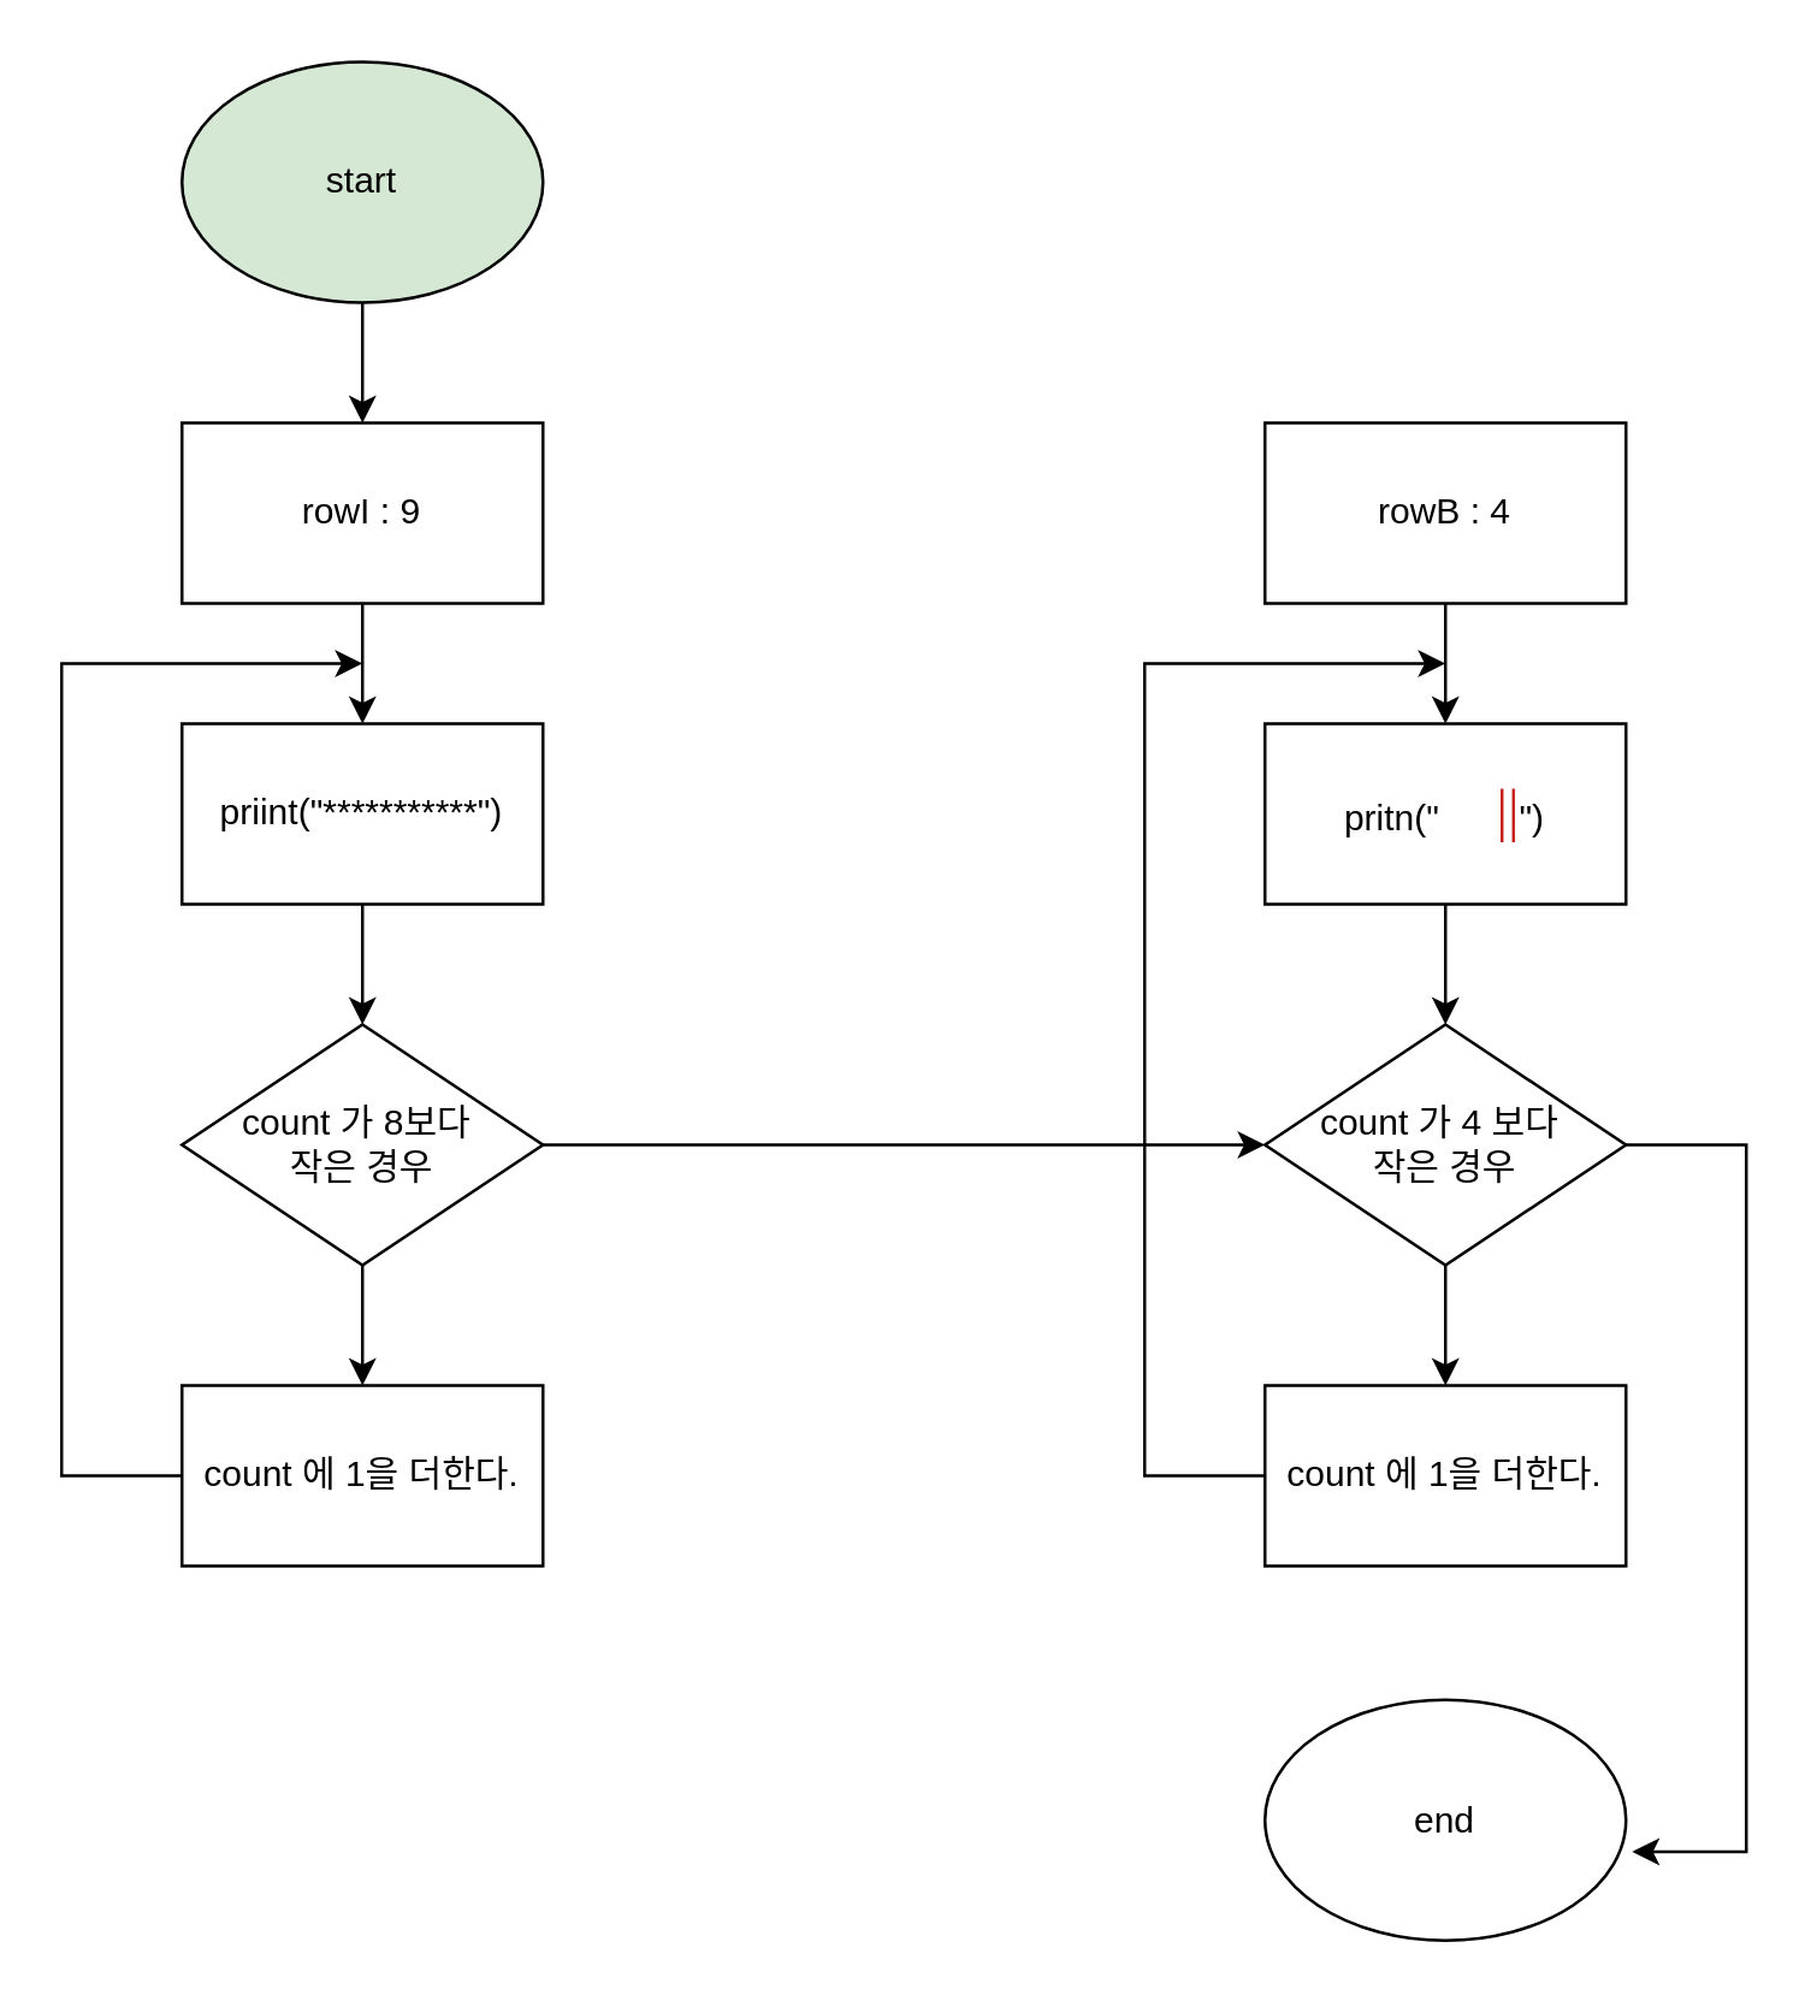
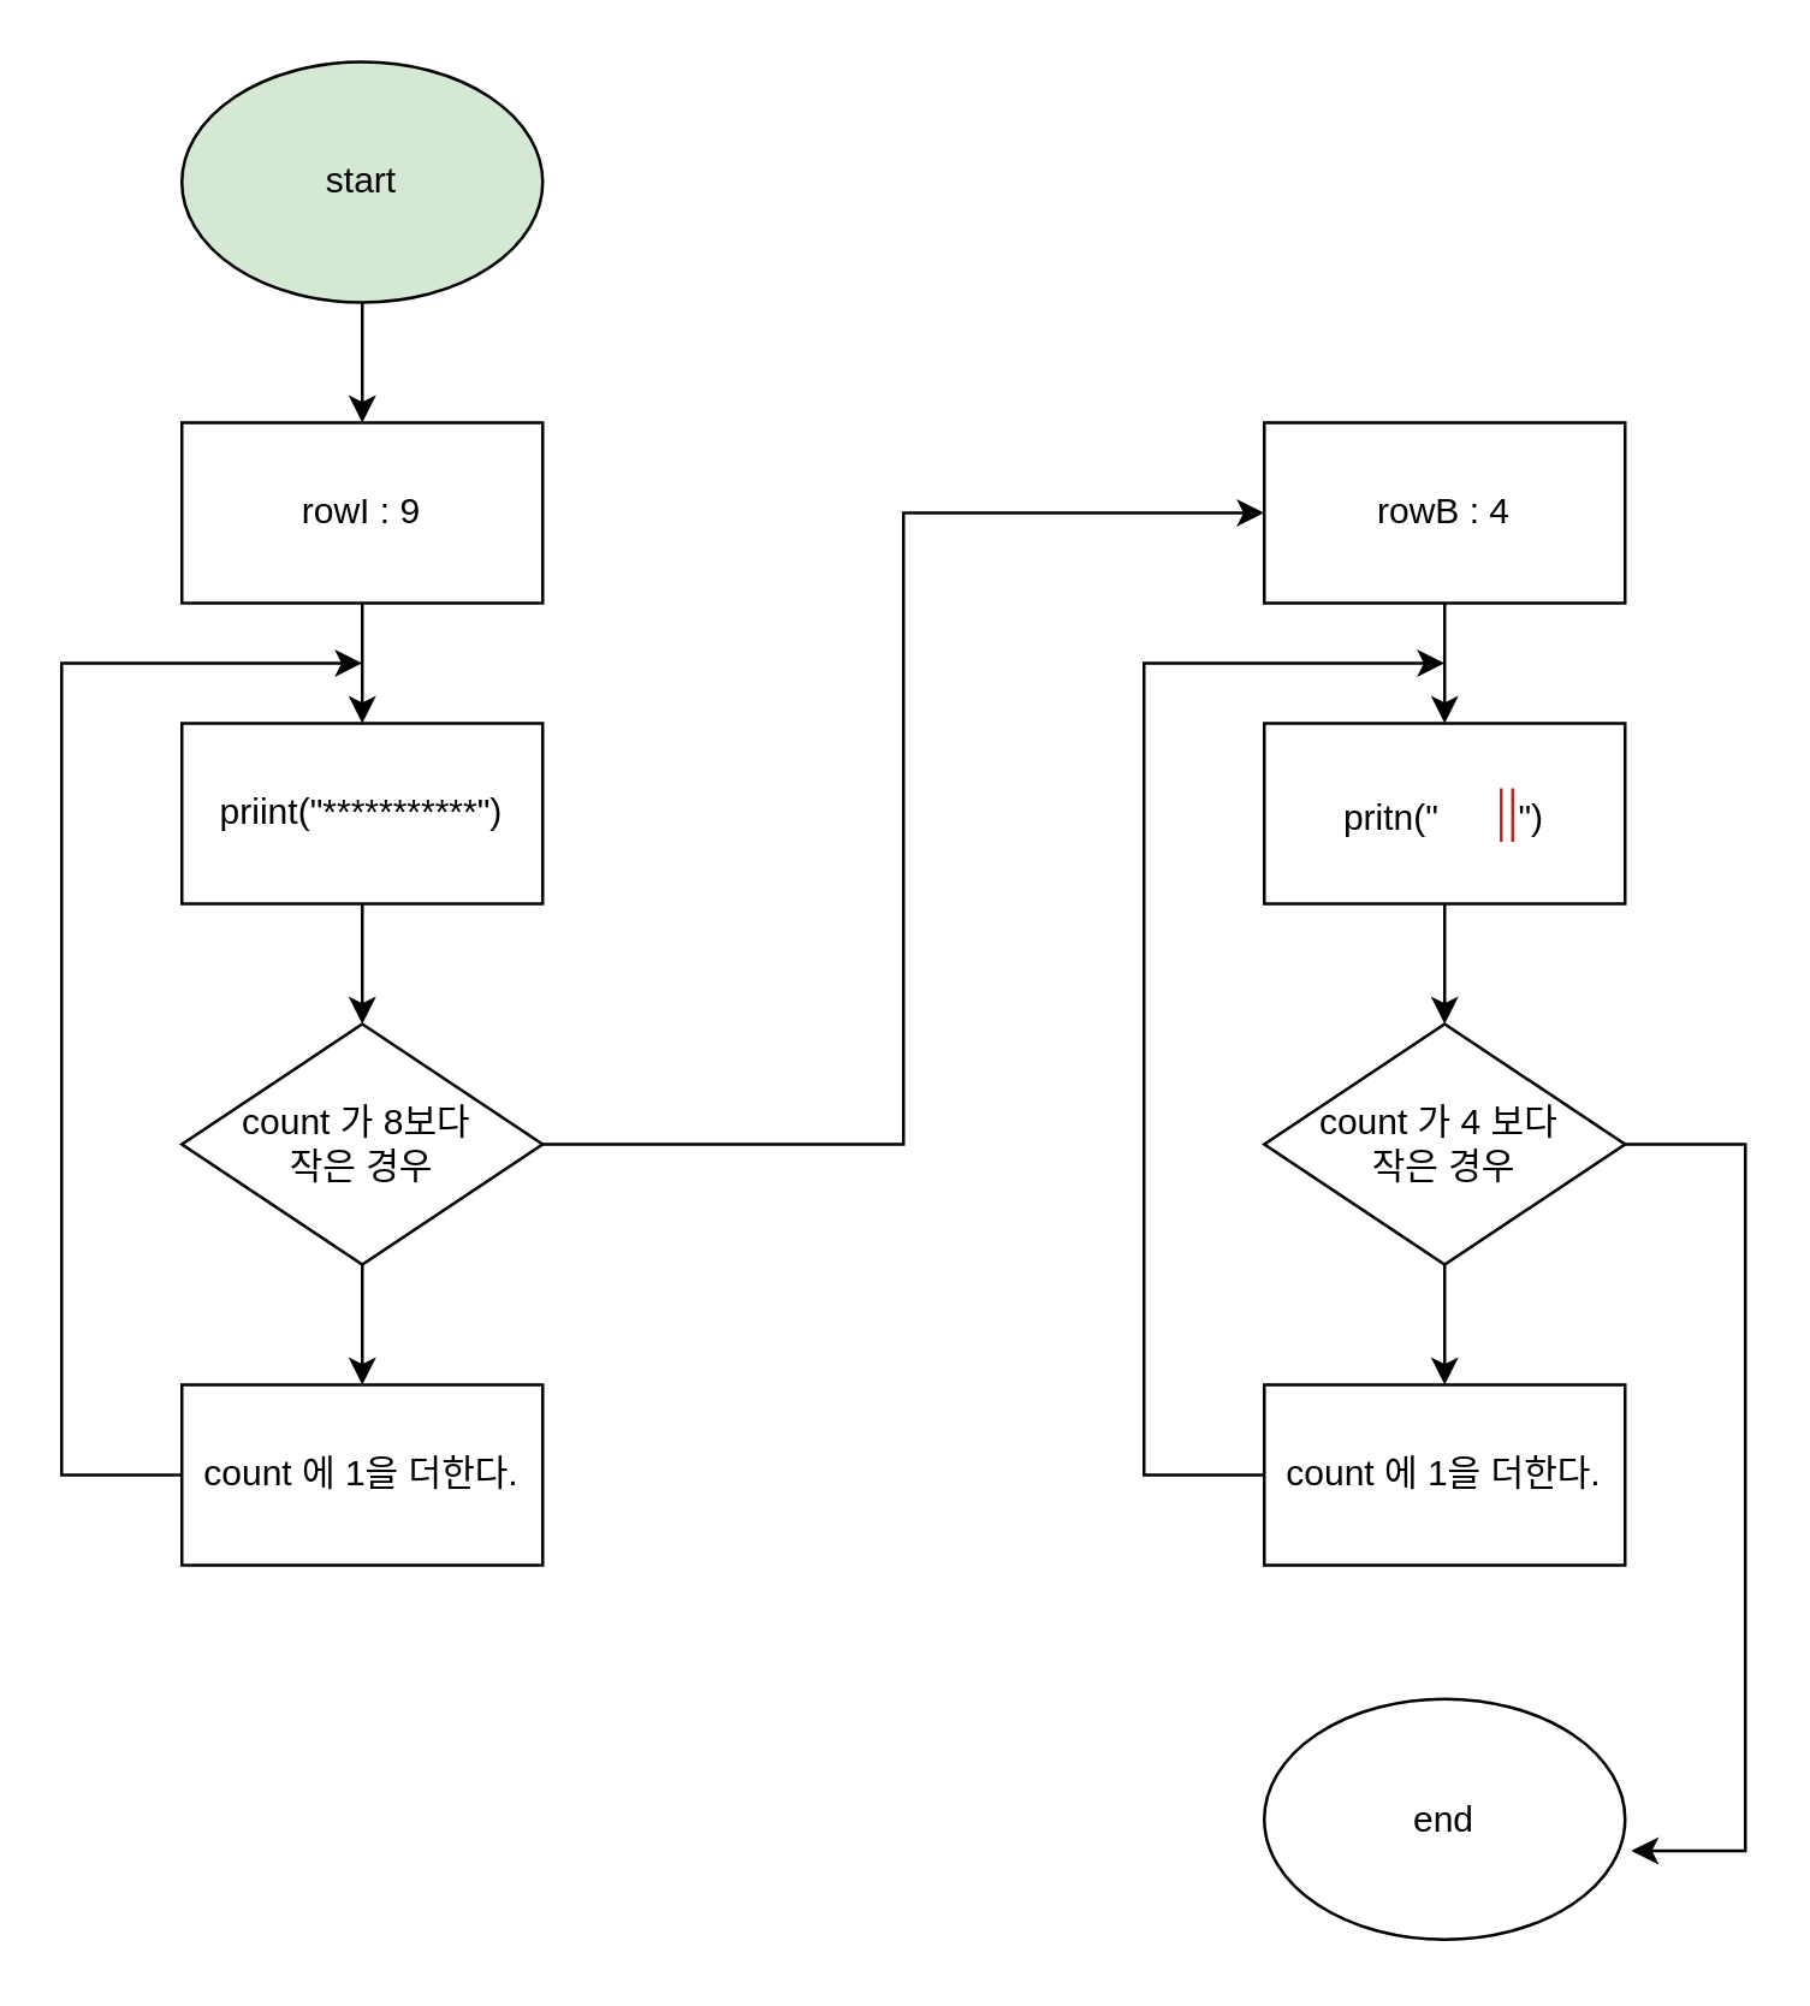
  <mxCell id="0" />
  <mxCell id="1" parent="0" />
  <mxCell id="2" value="start" style="ellipse;whiteSpace=wrap;html=1;fillColor=#d5e8d4;" vertex="1" parent="1"><mxGeometry x="60" y="20" width="120" height="80" as="geometry" /></mxCell>
  <mxCell id="3" style="edgeStyle=orthogonalEdgeStyle;rounded=0;orthogonalLoop=1;jettySize=auto;html=1;exitX=0.5;exitY=1;exitDx=0;exitDy=0;entryX=0.5;entryY=0;entryDx=0;entryDy=0;" edge="1" parent="1" source="4" target="14"><mxGeometry relative="1" as="geometry" /></mxCell>
  <mxCell id="4" value="rowI : 9" style="rounded=0;whiteSpace=wrap;html=1;" vertex="1" parent="1"><mxGeometry x="60" y="140" width="120" height="60" as="geometry" /></mxCell>
  <mxCell id="5" style="edgeStyle=orthogonalEdgeStyle;rounded=0;orthogonalLoop=1;jettySize=auto;html=1;exitX=0.5;exitY=1;exitDx=0;exitDy=0;entryX=0.5;entryY=0;entryDx=0;entryDy=0;" edge="1" parent="1" source="7" target="8"><mxGeometry relative="1" as="geometry" /></mxCell>
- <mxCell id="6" style="edgeStyle=orthogonalEdgeStyle;rounded=0;orthogonalLoop=1;jettySize=auto;html=1;exitX=1;exitY=0.5;exitDx=0;exitDy=0;" edge="1" parent="1" source="7" target="19"><mxGeometry relative="1" as="geometry"><mxPoint x="300" y="150" as="targetPoint" /></mxGeometry></mxCell>
+ <mxCell id="6" style="edgeStyle=orthogonalEdgeStyle;rounded=0;orthogonalLoop=1;jettySize=auto;html=1;exitX=1;exitY=0.5;exitDx=0;exitDy=0;entryX=0;entryY=0.5;entryDx=0;entryDy=0;" edge="1" parent="1" source="7" target="12"><mxGeometry relative="1" as="geometry"><mxPoint x="300" y="150" as="targetPoint" /></mxGeometry></mxCell>
  <mxCell id="7" value="count 가 8보다&amp;nbsp;&lt;br&gt;작은 경우" style="rhombus;whiteSpace=wrap;html=1;" vertex="1" parent="1"><mxGeometry x="60" y="340" width="120" height="80" as="geometry" /></mxCell>
  <mxCell id="8" value="count 에 1을 더한다." style="rounded=0;whiteSpace=wrap;html=1;" vertex="1" parent="1"><mxGeometry x="60" y="460" width="120" height="60" as="geometry" /></mxCell>
  <mxCell id="9" value="" style="endArrow=classic;html=1;rounded=0;exitX=0.5;exitY=1;exitDx=0;exitDy=0;entryX=0.5;entryY=0;entryDx=0;entryDy=0;" edge="1" parent="1" source="2" target="4"><mxGeometry width="50" height="50" relative="1" as="geometry"><mxPoint x="330" y="430" as="sourcePoint" /><mxPoint x="380" y="380" as="targetPoint" /><Array as="points" /></mxGeometry></mxCell>
  <mxCell id="10" value="" style="endArrow=classic;html=1;rounded=0;exitX=0;exitY=0.5;exitDx=0;exitDy=0;" edge="1" parent="1" source="8"><mxGeometry width="50" height="50" relative="1" as="geometry"><mxPoint x="330" y="430" as="sourcePoint" /><mxPoint x="120" y="220" as="targetPoint" /><Array as="points"><mxPoint x="20" y="490" /><mxPoint x="20" y="390" /><mxPoint x="20" y="220" /></Array></mxGeometry></mxCell>
  <mxCell id="11" style="edgeStyle=orthogonalEdgeStyle;rounded=0;orthogonalLoop=1;jettySize=auto;html=1;" edge="1" parent="1" source="12" target="16"><mxGeometry relative="1" as="geometry" /></mxCell>
  <mxCell id="12" value="rowB : 4" style="rounded=0;whiteSpace=wrap;html=1;" vertex="1" parent="1"><mxGeometry x="420" y="140" width="120" height="60" as="geometry" /></mxCell>
  <mxCell id="13" style="edgeStyle=orthogonalEdgeStyle;rounded=0;orthogonalLoop=1;jettySize=auto;html=1;exitX=0.5;exitY=1;exitDx=0;exitDy=0;" edge="1" parent="1" source="14" target="7"><mxGeometry relative="1" as="geometry" /></mxCell>
  <mxCell id="14" value="priint(&quot;***********&quot;)" style="rounded=0;whiteSpace=wrap;html=1;" vertex="1" parent="1"><mxGeometry x="60" y="240" width="120" height="60" as="geometry" /></mxCell>
  <mxCell id="15" style="edgeStyle=orthogonalEdgeStyle;rounded=0;orthogonalLoop=1;jettySize=auto;html=1;exitX=0.5;exitY=1;exitDx=0;exitDy=0;entryX=0.5;entryY=0;entryDx=0;entryDy=0;" edge="1" parent="1" source="16" target="19"><mxGeometry relative="1" as="geometry" /></mxCell>
  <mxCell id="16" value="pritn(&quot;&lt;span style=&quot;background-color: rgb(255, 255, 255); color: rgb(196, 26, 22); font-family: Menlo; font-size: 19px; text-align: start;&quot;&gt;&amp;nbsp; &amp;nbsp; ||&lt;/span&gt;&lt;span style=&quot;background-color: initial;&quot;&gt;&quot;)&lt;/span&gt;" style="rounded=0;whiteSpace=wrap;html=1;" vertex="1" parent="1"><mxGeometry x="420" y="240" width="120" height="60" as="geometry" /></mxCell>
  <mxCell id="17" style="edgeStyle=orthogonalEdgeStyle;rounded=0;orthogonalLoop=1;jettySize=auto;html=1;entryX=0.5;entryY=0;entryDx=0;entryDy=0;" edge="1" parent="1" source="19" target="21"><mxGeometry relative="1" as="geometry" /></mxCell>
  <mxCell id="18" style="edgeStyle=orthogonalEdgeStyle;rounded=0;orthogonalLoop=1;jettySize=auto;html=1;entryX=1.017;entryY=0.631;entryDx=0;entryDy=0;entryPerimeter=0;" edge="1" parent="1" source="19" target="22"><mxGeometry relative="1" as="geometry"><mxPoint x="620" y="620" as="targetPoint" /><Array as="points"><mxPoint x="580" y="380" /><mxPoint x="580" y="615" /></Array></mxGeometry></mxCell>
  <mxCell id="19" value="count 가 4 보다&amp;nbsp;&lt;br&gt;작은 경우" style="rhombus;whiteSpace=wrap;html=1;" vertex="1" parent="1"><mxGeometry x="420" y="340" width="120" height="80" as="geometry" /></mxCell>
  <mxCell id="20" style="edgeStyle=orthogonalEdgeStyle;rounded=0;orthogonalLoop=1;jettySize=auto;html=1;" edge="1" parent="1" source="21"><mxGeometry relative="1" as="geometry"><mxPoint x="480" y="220" as="targetPoint" /><Array as="points"><mxPoint x="380" y="490" /></Array></mxGeometry></mxCell>
  <mxCell id="21" value="count 에 1을 더한다." style="rounded=0;whiteSpace=wrap;html=1;" vertex="1" parent="1"><mxGeometry x="420" y="460" width="120" height="60" as="geometry" /></mxCell>
  <mxCell id="22" value="end" style="ellipse;whiteSpace=wrap;html=1;" vertex="1" parent="1"><mxGeometry x="420" y="564.5" width="120" height="80" as="geometry" /></mxCell>
